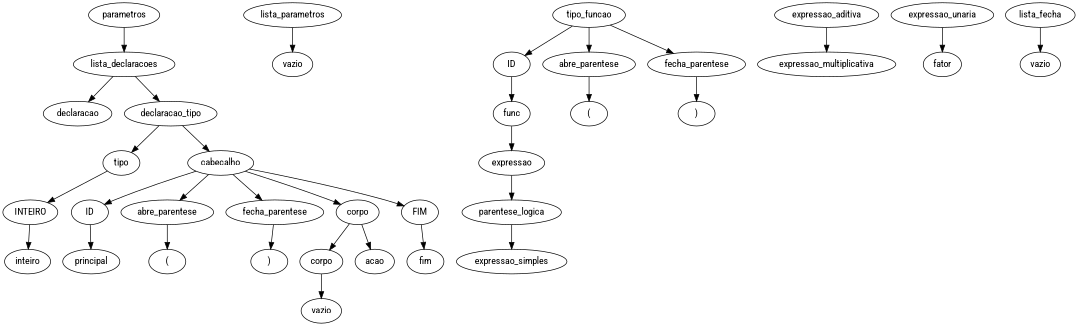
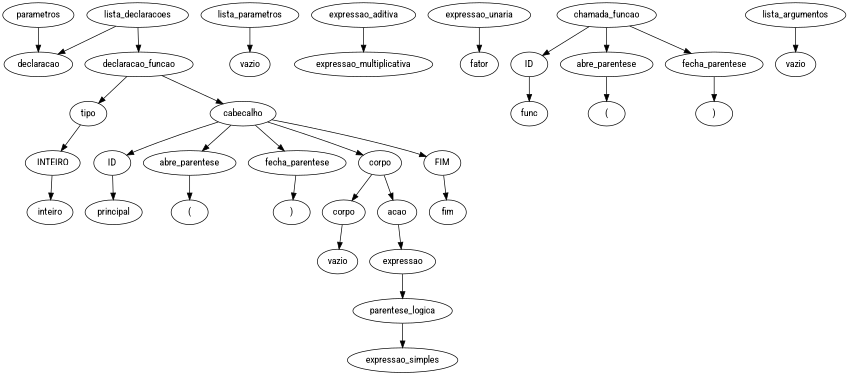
  digraph {
    fontname="Roboto Condensed"
    node [fontname="Roboto Condensed"]
    edge [fontname="Roboto Condensed"]
    n1 [label=parametros]
    n2 [label=lista_declaracoes]
    n3 [label=declaracao]
-   n4 [label=declaracao_tipo]
+   n4 [label=declaracao_funcao]
    n5 [label=tipo]
    n6 [label=cabecalho]
    n7 [label=INTEIRO]
    n8 [label=ID]
    n9 [label=abre_parentese]
    n10 [label=fecha_parentese]
    n11 [label=corpo]
    n12 [label=FIM]
    n13 [label=inteiro]
    n14 [label=principal]
    n15 [label="("]
    n16 [label=lista_parametros]
    n17 [label=vazio]
    n18 [label=")"]
    n19 [label=corpo]
    n20 [label=acao]
    n21 [label=fim]
    n22 [label=vazio]
    n23 [label=expressao]
    n24 [label=parentese_logica]
    n25 [label=expressao_simples]
    n26 [label=expressao_aditiva]
    n27 [label=expressao_multiplicativa]
    n28 [label=expressao_unaria]
    n29 [label=fator]
-   n30 [label=tipo_funcao]
+   n30 [label=chamada_funcao]
    n31 [label=ID]
    n32 [label=abre_parentese]
    n33 [label=fecha_parentese]
    n34 [label=func]
    n35 [label="("]
-   n36 [label=lista_fecha]
+   n36 [label=lista_argumentos]
    n37 [label=vazio]
    n38 [label=")"]
-   n1 -> n2
+   n1 -> n3
    n2 -> n3
    n2 -> n4
    n4 -> n5
    n4 -> n6
    n5 -> n7
    n6 -> n8
    n6 -> n9
    n6 -> n10
    n6 -> n11
    n6 -> n12
    n7 -> n13
    n8 -> n14
    n9 -> n15
    n10 -> n18
    n11 -> n19
    n11 -> n20
    n12 -> n21
    n16 -> n17
    n19 -> n22
-   n34 -> n23
+   n20 -> n23
    n23 -> n24
    n24 -> n25
    n26 -> n27
    n28 -> n29
    n30 -> n31
    n30 -> n32
    n30 -> n33
    n31 -> n34
    n32 -> n35
    n33 -> n38
    n36 -> n37
  }
